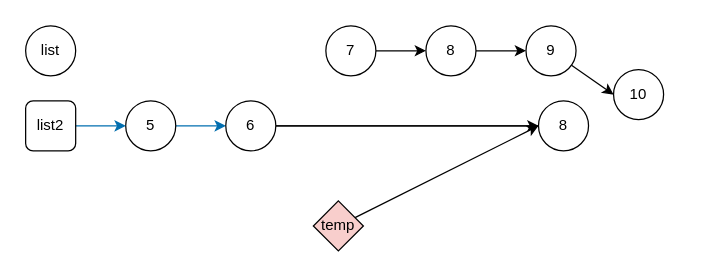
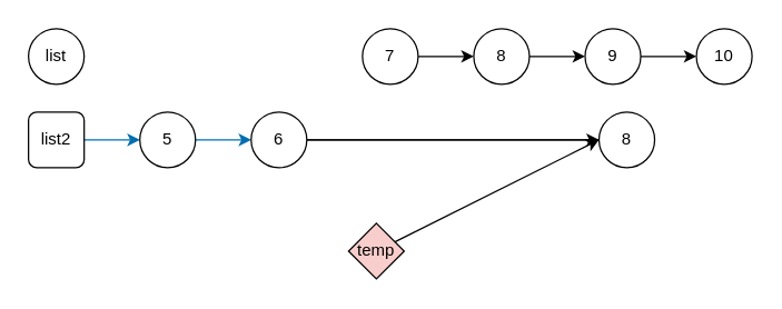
  <mxCell id="0" />
  <mxCell id="1" parent="0" />
  <mxCell id="2" style="edgeStyle=none;html=1;entryX=0;entryY=0.5;entryDx=0;entryDy=0;" parent="1" source="3" target="5" edge="1"><mxGeometry relative="1" as="geometry" /></mxCell>
  <mxCell id="3" value="7" style="ellipse;whiteSpace=wrap;html=1;aspect=fixed;" parent="1" vertex="1"><mxGeometry x="260" y="20" width="40" height="40" as="geometry" /></mxCell>
  <mxCell id="4" style="edgeStyle=none;html=1;entryX=0;entryY=0.5;entryDx=0;entryDy=0;entryPerimeter=0;" parent="1" source="5" target="7" edge="1"><mxGeometry relative="1" as="geometry" /></mxCell>
  <mxCell id="5" value="8" style="ellipse;whiteSpace=wrap;html=1;aspect=fixed;" parent="1" vertex="1"><mxGeometry x="340" y="20" width="40" height="40" as="geometry" /></mxCell>
  <mxCell id="6" style="edgeStyle=none;html=1;entryX=0;entryY=0.5;entryDx=0;entryDy=0;" parent="1" source="7" target="8" edge="1"><mxGeometry relative="1" as="geometry" /></mxCell>
  <mxCell id="7" value="9" style="ellipse;whiteSpace=wrap;html=1;aspect=fixed;" parent="1" vertex="1"><mxGeometry x="420" y="20" width="40" height="40" as="geometry" /></mxCell>
- <mxCell id="8" value="10" style="ellipse;whiteSpace=wrap;html=1;aspect=fixed;" parent="1" vertex="1"><mxGeometry x="490" y="55" width="40" height="40" as="geometry" /></mxCell>
+ <mxCell id="8" value="10" style="ellipse;whiteSpace=wrap;html=1;aspect=fixed;" parent="1" vertex="1"><mxGeometry x="500" y="20" width="40" height="40" as="geometry" /></mxCell>
  <mxCell id="9" style="edgeStyle=none;html=1;entryX=0;entryY=0.5;entryDx=0;entryDy=0;fillColor=#1ba1e2;strokeColor=#006EAF;" parent="1" source="10" target="13" edge="1"><mxGeometry relative="1" as="geometry" /></mxCell>
  <mxCell id="10" value="5" style="ellipse;whiteSpace=wrap;html=1;aspect=fixed;" parent="1" vertex="1"><mxGeometry x="100" y="80" width="40" height="40" as="geometry" /></mxCell>
  <mxCell id="11" style="edgeStyle=none;html=1;entryX=0;entryY=0.5;entryDx=0;entryDy=0;" parent="1" source="13" target="17" edge="1"><mxGeometry relative="1" as="geometry" /></mxCell>
  <mxCell id="12" value="" style="edgeStyle=none;html=1;" edge="1" parent="1" source="13"><mxGeometry relative="1" as="geometry"><mxPoint x="440" y="100" as="targetPoint" /></mxGeometry></mxCell>
  <mxCell id="13" value="6" style="ellipse;whiteSpace=wrap;html=1;aspect=fixed;" parent="1" vertex="1"><mxGeometry y="80" width="40" height="40" as="geometry" x="180" /></mxCell>
  <mxCell id="14" style="edgeStyle=none;html=1;entryX=0;entryY=0.5;entryDx=0;entryDy=0;fillColor=#1ba1e2;strokeColor=#006EAF;" parent="1" source="15" target="10" edge="1"><mxGeometry relative="1" as="geometry" /></mxCell>
  <mxCell id="15" value="list2" style="whiteSpace=wrap;html=1;aspect=fixed;rounded=1;" parent="1" vertex="1"><mxGeometry x="20" y="80" width="40" height="40" as="geometry" /></mxCell>
  <mxCell id="16" value="list" style="ellipse;whiteSpace=wrap;html=1;aspect=fixed;" parent="1" vertex="1"><mxGeometry x="20" y="20" width="40" height="40" as="geometry" /></mxCell>
  <mxCell id="17" value="8" style="ellipse;whiteSpace=wrap;html=1;aspect=fixed;" parent="1" vertex="1"><mxGeometry x="430" y="80" width="40" height="40" as="geometry" /></mxCell>
  <mxCell id="18" style="edgeStyle=none;html=1;entryX=0;entryY=0.5;entryDx=0;entryDy=0;" parent="1" source="19" target="17" edge="1"><mxGeometry relative="1" as="geometry" /></mxCell>
  <mxCell id="19" value="temp" style="rhombus;whiteSpace=wrap;html=1;fillColor=#f8cecc;" parent="1" vertex="1"><mxGeometry x="250" y="160" width="40" height="40" as="geometry" /></mxCell>
